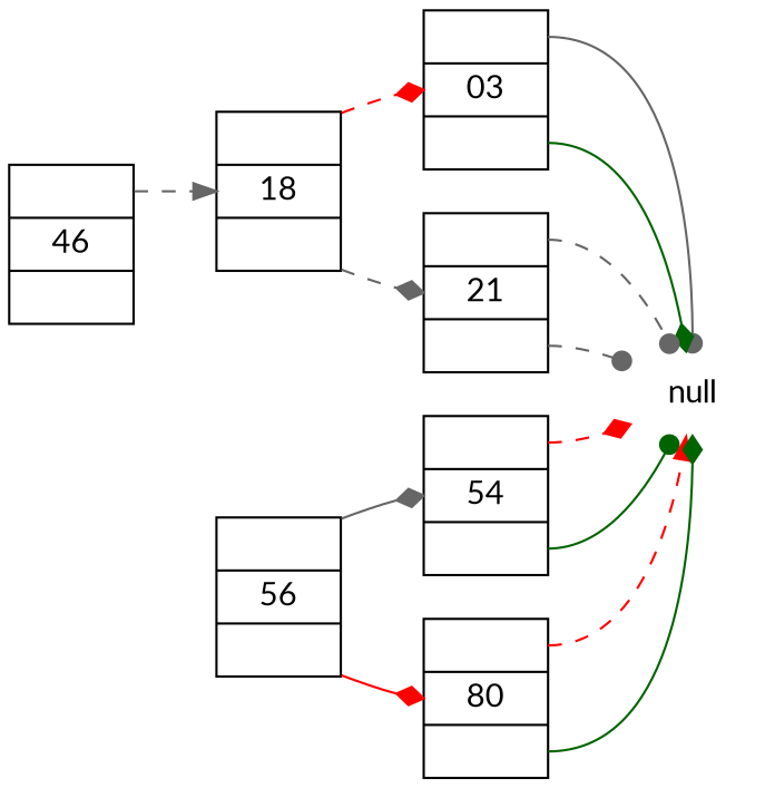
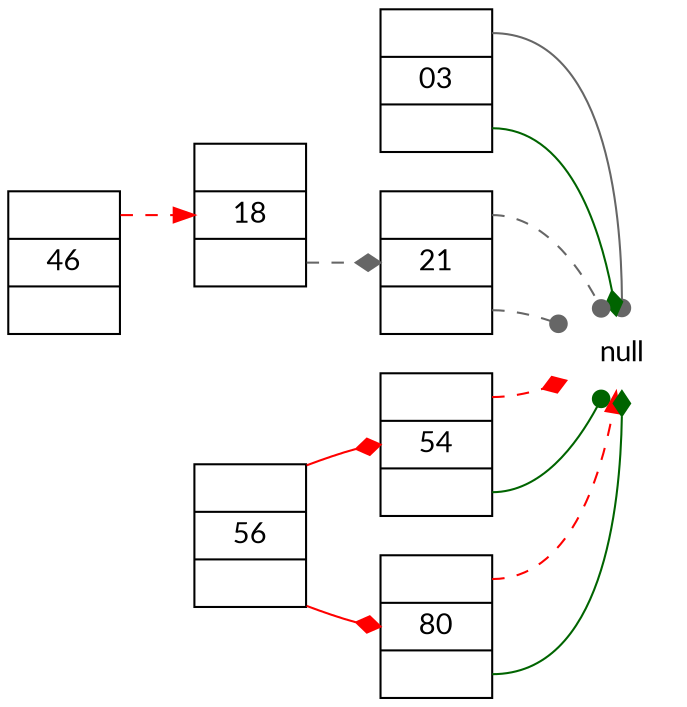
  digraph {
    fontname=Lato
    rankdir=LR
    node [fontname=Lato shape=record tailclip=false]
    edge [arrowhead=diamond color=gray40 fontname=Lato style=dashed tailport=left]
    n1 [label=" <left> | <data> 03 | <right> "]
    null [color=white]
    n3 [label=" <left> | <data> 18 | <right> "]
    n4 [label=" <left> | <data> 21 | <right> "]
    n5 [label=" <left> | <data> 46 | <right> "]
    n6 [label=" <left> | <data> 56 | <right> "]
    n7 [label=" <left> | <data> 54 | <right> "]
    n8 [label=" <left> | <data> 80 | <right> "]
    n1 -> null [arrowhead=dot style=solid]
    n1 -> null [color=darkgreen style=solid tailport=right]
-   n3 -> n1 [color=red headport=data tailport="left:c"]
    n3 -> n4 [headport=data tailport="right:c"]
    n4 -> null [arrowhead=dot]
    n4 -> null [arrowhead=dot tailport=right]
-   n5 -> n3 [arrowhead=normal headport=data tailport="left:c"]
-   n6 -> n7 [headport=data style=solid tailport="left:c"]
+   n5 -> n3 [arrowhead=normal color=red headport=data tailport="left:c"]
+   n6 -> n7 [color=red headport=data style=solid tailport="left:c"]
    n6 -> n8 [color=red headport=data style=solid tailport="right:c"]
    n7 -> null [color=red]
    n7 -> null [arrowhead=dot color=darkgreen style=solid tailport=right]
    n8 -> null [arrowhead=normal color=red]
    n8 -> null [color=darkgreen style=solid tailport=right]
  }
